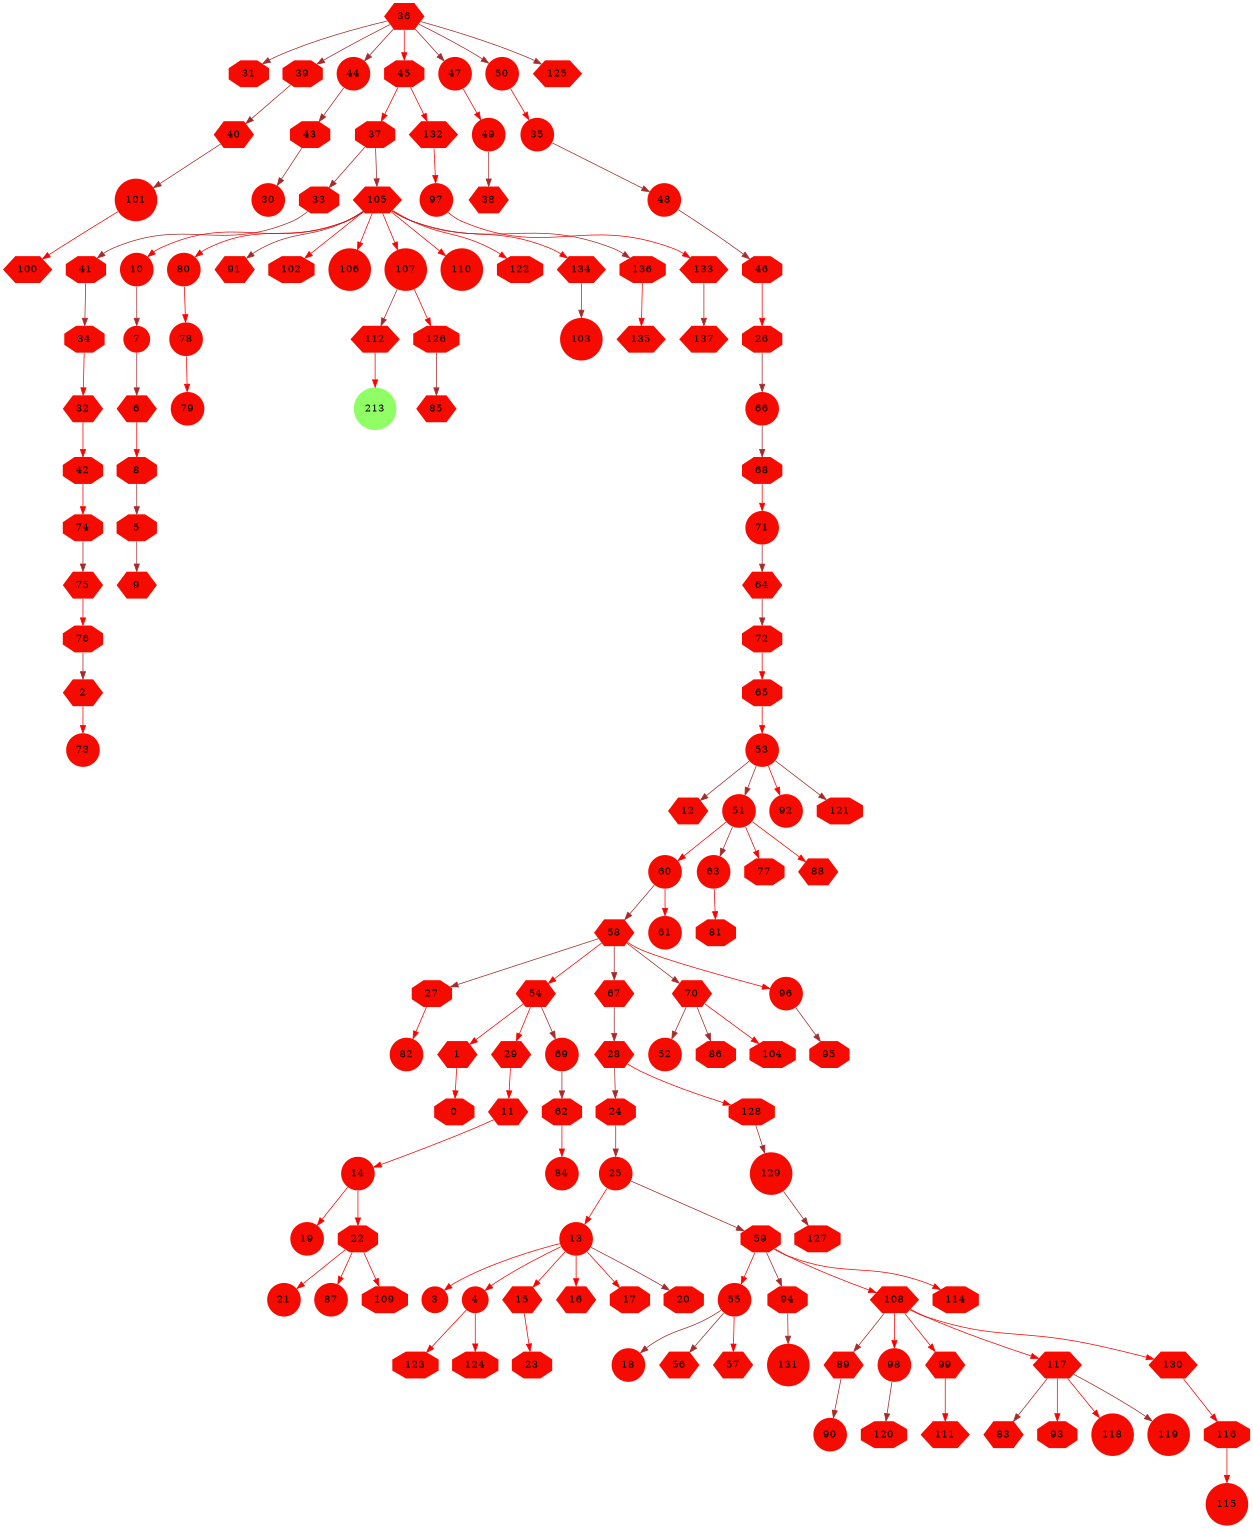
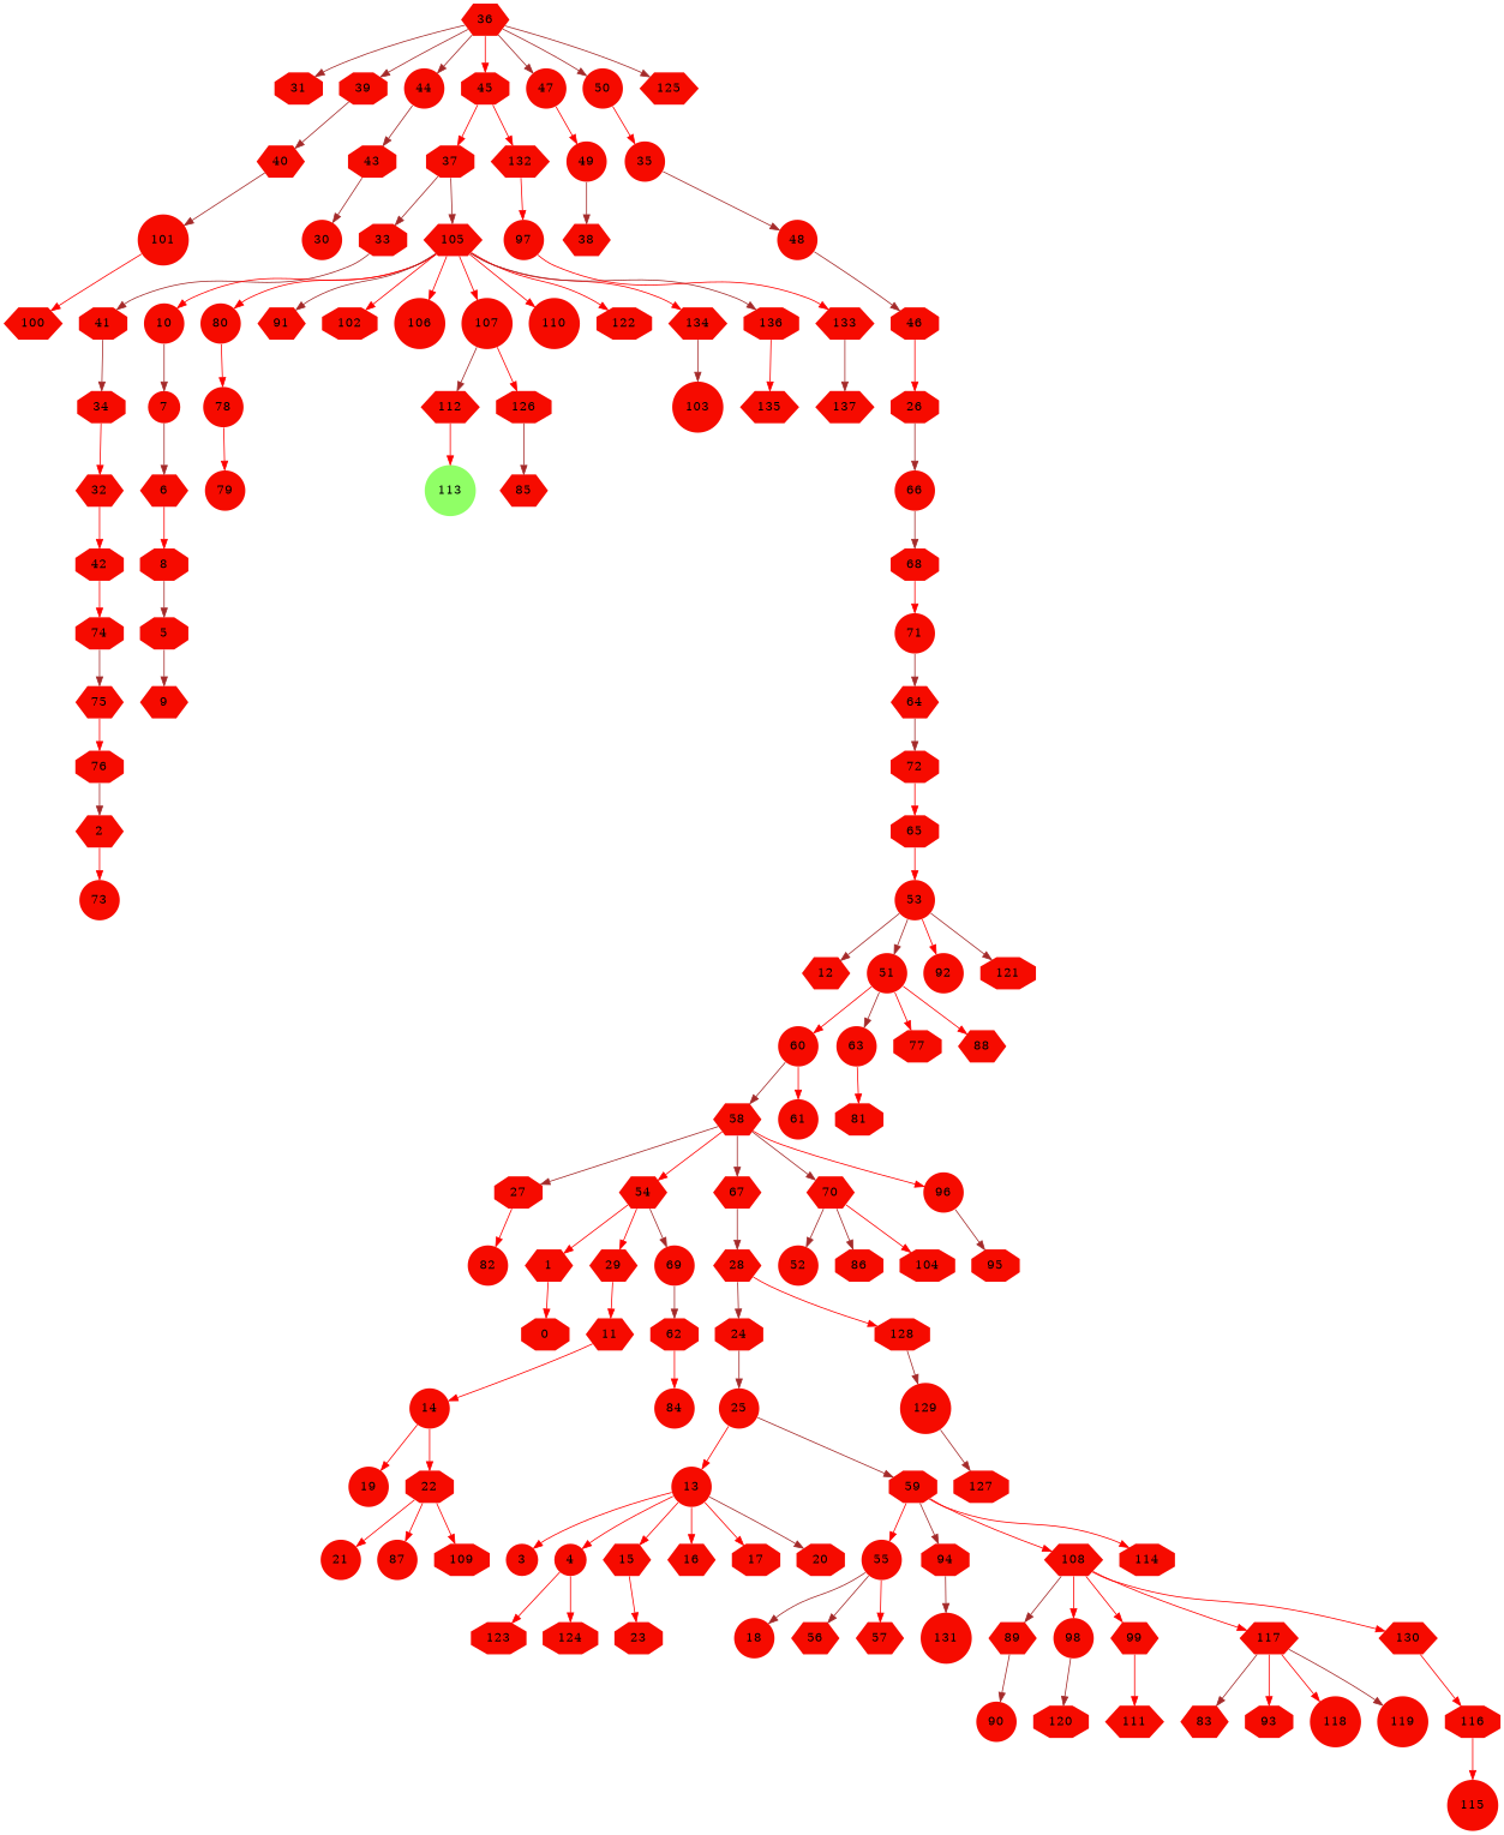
  digraph {
    node [fillcolor="#f60b00" penwidth=0 shape=circle style=filled color=blue]
    edge [color=red]
    0 [shape=octagon color=darkgreen]
    1 [shape=hexagon color=darkgreen]
    2 [shape=hexagon color=darkgreen]
    73 [color=darkgreen]
    3 [color=brown]
    4
    123 [shape=octagon color=red]
    124 [shape=octagon color=brown]
    5 [shape=octagon color=red]
    9 [shape=hexagon]
    6 [shape=hexagon color=brown]
    8 [shape=octagon]
    7 [color=darkgreen]
    10 [color=darkgreen]
    11 [shape=hexagon color=darkgreen]
    14 [color=red]
    12 [shape=hexagon color=red]
    13 [color=darkgreen]
    15 [shape=hexagon color=brown]
    16 [shape=hexagon color=darkgreen]
    17 [shape=octagon]
    20 [shape=octagon]
    19 [color=red]
    22 [shape=octagon]
    23 [shape=octagon]
    18 [color=brown]
    21
    87 [color=brown]
    109 [shape=octagon]
    24 [shape=octagon color=brown]
    25
    59 [shape=octagon color=brown]
    26 [shape=octagon color=darkgreen]
    66 [color=brown]
    27 [shape=octagon]
    82 [color=brown]
    28 [shape=hexagon color=brown]
    128 [shape=octagon color=red]
    29 [shape=hexagon color=darkgreen]
    30
    31 [shape=octagon]
    32 [shape=hexagon color=brown]
    42 [shape=octagon color=darkgreen]
    33 [shape=octagon color=darkgreen]
    41 [shape=octagon color=darkgreen]
    34 [shape=octagon color=darkgreen]
    35 [color=red]
    48 [color=brown]
    36 [shape=hexagon color=brown]
    39 [shape=octagon]
    44
    45 [shape=octagon color=darkgreen]
    47 [color=brown]
    50 [color=red]
    125 [shape=hexagon color=brown]
    37 [shape=octagon]
    105 [shape=hexagon color=red]
    38 [shape=hexagon color=brown]
    40 [shape=hexagon color=red]
    101
    74 [shape=octagon color=red]
    43 [shape=octagon]
    132 [shape=hexagon color=brown]
    46 [shape=octagon color=brown]
    49
    51
    60 [color=red]
    63 [color=darkgreen]
    77 [shape=octagon color=red]
    88 [shape=hexagon]
    52 [color=red]
    53 [color=brown]
    92 [color=darkgreen]
    121 [shape=octagon color=brown]
    54 [shape=hexagon color=red]
    69 [color=brown]
    55
    56 [shape=hexagon color=red]
    57 [shape=hexagon color=brown]
    58 [shape=hexagon color=brown]
    67 [shape=hexagon color=red]
    70 [shape=hexagon color=brown]
    96 [color=brown]
    94 [shape=octagon color=brown]
    108 [shape=hexagon color=red]
    114 [shape=octagon color=darkgreen]
    61 [color=brown]
    62 [shape=octagon color=darkgreen]
    84 [color=brown]
    81 [shape=octagon color=darkgreen]
    64 [shape=hexagon]
    72 [shape=octagon color=brown]
    65 [shape=octagon]
    68 [shape=octagon color=red]
    71
    86 [shape=octagon color=red]
    104 [shape=octagon]
    75 [shape=hexagon color=red]
    76 [shape=octagon color=brown]
    78 [color=darkgreen]
    79 [color=darkgreen]
    80 [color=darkgreen]
    83 [shape=hexagon color=brown]
    85 [shape=hexagon color=brown]
    89 [shape=hexagon color=darkgreen]
    90 [color=red]
    91 [shape=hexagon]
    93 [shape=octagon color=darkgreen]
    131 [color=red]
    95 [shape=octagon]
    97
    133 [shape=hexagon color=brown]
    98 [color=darkgreen]
    120 [shape=octagon color=brown]
    99 [shape=hexagon color=red]
    111 [shape=hexagon color=brown]
    100 [shape=hexagon]
    102 [shape=octagon color=red]
    103 [color=darkgreen]
    106 [color=darkgreen]
    107 [color=brown]
    110 [color=brown]
    122 [shape=octagon]
    134 [shape=hexagon]
    136 [shape=octagon color=darkgreen]
    112 [shape=hexagon color=darkgreen]
    126 [shape=octagon color=red]
    117 [shape=hexagon color=darkgreen]
    130 [shape=hexagon color=red]
-   113 [fillcolor="#90ff66" label=213]
+   113 [fillcolor="#90ff66"]
    115
    116 [shape=octagon]
    118
    119
    127 [shape=octagon color=darkgreen]
    129
    137 [shape=hexagon]
    135 [shape=hexagon color=red]
    1 -> 0
    2 -> 73
    4 -> 123
    4 -> 124
    5 -> 9 [color=brown]
    6 -> 8
    8 -> 5 [color=brown]
    7 -> 6 [color=brown]
    10 -> 7 [color=brown]
    11 -> 14
    14 -> 19
    14 -> 22
    13 -> 3
    13 -> 4
    13 -> 15
    13 -> 16
    13 -> 17
    13 -> 20 [color=brown]
    15 -> 23
    22 -> 21
    22 -> 87
    22 -> 109
    24 -> 25 [color=brown]
    25 -> 13
    25 -> 59 [color=brown]
    59 -> 55
    59 -> 94 [color=brown]
    59 -> 108
    59 -> 114
    26 -> 66 [color=brown]
    66 -> 68 [color=brown]
    27 -> 82
    28 -> 24 [color=brown]
    28 -> 128
    128 -> 129 [color=brown]
    29 -> 11
    32 -> 42
    42 -> 74
    33 -> 41 [color=brown]
    41 -> 34 [color=brown]
    34 -> 32
    35 -> 48 [color=brown]
    48 -> 46 [color=brown]
    36 -> 31 [color=brown]
    36 -> 39 [color=brown]
    36 -> 44 [color=brown]
    36 -> 45
    36 -> 47 [color=brown]
    36 -> 50 [color=brown]
    36 -> 125 [color=brown]
    39 -> 40 [color=brown]
    44 -> 43 [color=brown]
    45 -> 37
    45 -> 132
    47 -> 49
    50 -> 35
    37 -> 33 [color=brown]
    37 -> 105 [color=brown]
    105 -> 10
    105 -> 80
    105 -> 91 [color=brown]
    105 -> 102
    105 -> 106
    105 -> 107
    105 -> 110
    105 -> 122
    105 -> 134
    105 -> 136 [color=brown]
    40 -> 101 [color=brown]
    101 -> 100
    74 -> 75 [color=brown]
    43 -> 30 [color=brown]
    132 -> 97
    46 -> 26
    49 -> 38 [color=brown]
    51 -> 60
    51 -> 63 [color=brown]
    51 -> 77
    51 -> 88
    60 -> 58 [color=brown]
    60 -> 61
    63 -> 81
    53 -> 12 [color=brown]
    53 -> 51 [color=brown]
    53 -> 92
    53 -> 121 [color=brown]
    54 -> 1
    54 -> 29
    54 -> 69 [color=brown]
    69 -> 62 [color=brown]
    55 -> 18 [color=brown]
    55 -> 56 [color=brown]
    55 -> 57
    58 -> 27 [color=brown]
    58 -> 54
    58 -> 67 [color=brown]
    58 -> 70 [color=brown]
    58 -> 96
    67 -> 28 [color=brown]
    70 -> 52 [color=brown]
    70 -> 86 [color=brown]
    70 -> 104
    96 -> 95 [color=brown]
    94 -> 131 [color=brown]
    108 -> 89 [color=brown]
    108 -> 98
    108 -> 99
    108 -> 117
    108 -> 130
    62 -> 84
    64 -> 72 [color=brown]
    72 -> 65
    65 -> 53
    68 -> 71
    71 -> 64 [color=brown]
    75 -> 76
    76 -> 2 [color=brown]
    78 -> 79
    80 -> 78
    89 -> 90 [color=brown]
    97 -> 133
    133 -> 137 [color=brown]
    98 -> 120 [color=brown]
    99 -> 111
    107 -> 112 [color=brown]
    107 -> 126
    134 -> 103 [color=brown]
    136 -> 135
    112 -> 113
    126 -> 85 [color=brown]
    117 -> 83 [color=brown]
    117 -> 93
    117 -> 118
    117 -> 119 [color=brown]
    130 -> 116
    116 -> 115
    129 -> 127 [color=brown]
  }
